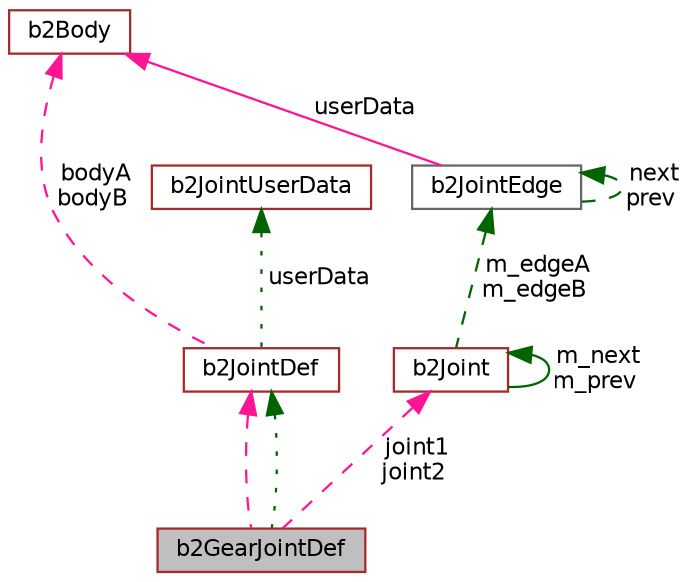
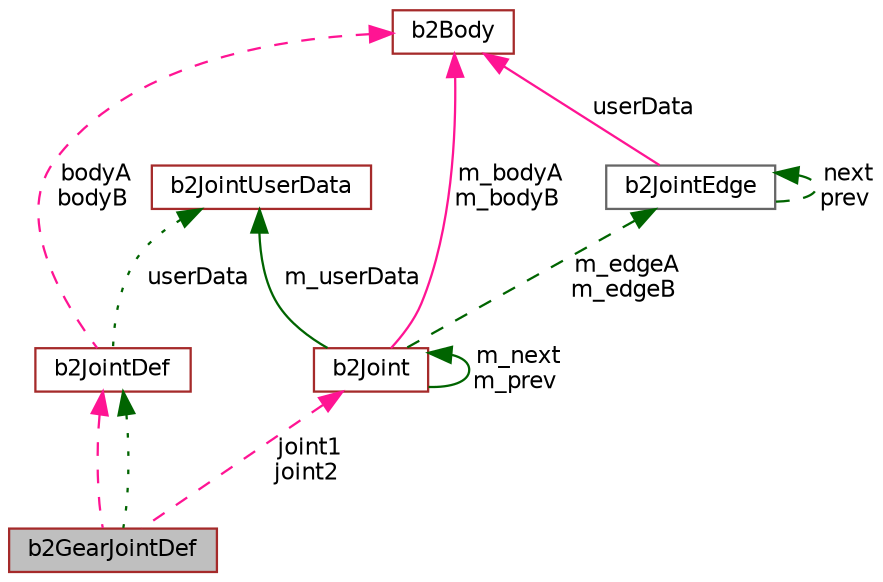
  digraph {
    node [color=brown fillcolor=white fontname=Helvetica fontsize=10 shape=record style=filled]
    edge [color=darkgreen dir=back fontname=Helvetica fontsize=10 labelfontname=Helvetica labelfontsize=10 style=dashed]
    n1 [fillcolor=grey75 fontcolor=black height=0.2 label=b2GearJointDef width=0.4]
    n2 [height=0.2 label=b2JointDef width=0.4]
    n3 [height=0.2 label=b2Body width=0.4]
    n4 [height=0.2 label=b2Joint width=0.4]
    n5 [color=gray40 height=0.2 label=b2JointEdge width=0.4]
    n6 [height=0.2 label=b2JointUserData width=0.4]
    n2 -> n1 [color=deeppink]
    n2 -> n1 [style=dotted]
    n3 -> n2 [color=deeppink label=" bodyA\nbodyB"]
+   n3 -> n4 [color=deeppink label=" m_bodyA\nm_bodyB" style=solid]
    n3 -> n5 [color=deeppink label=" userData" style=solid]
    n4 -> n1 [color=deeppink label=" joint1\njoint2"]
    n4 -> n4 [label=" m_next\nm_prev" style=solid]
    n5 -> n4 [label=" m_edgeA\nm_edgeB"]
    n5 -> n5 [label=" next\nprev"]
    n6 -> n2 [label=" userData" style=dotted]
+   n6 -> n4 [label=" m_userData" style=solid]
  }
